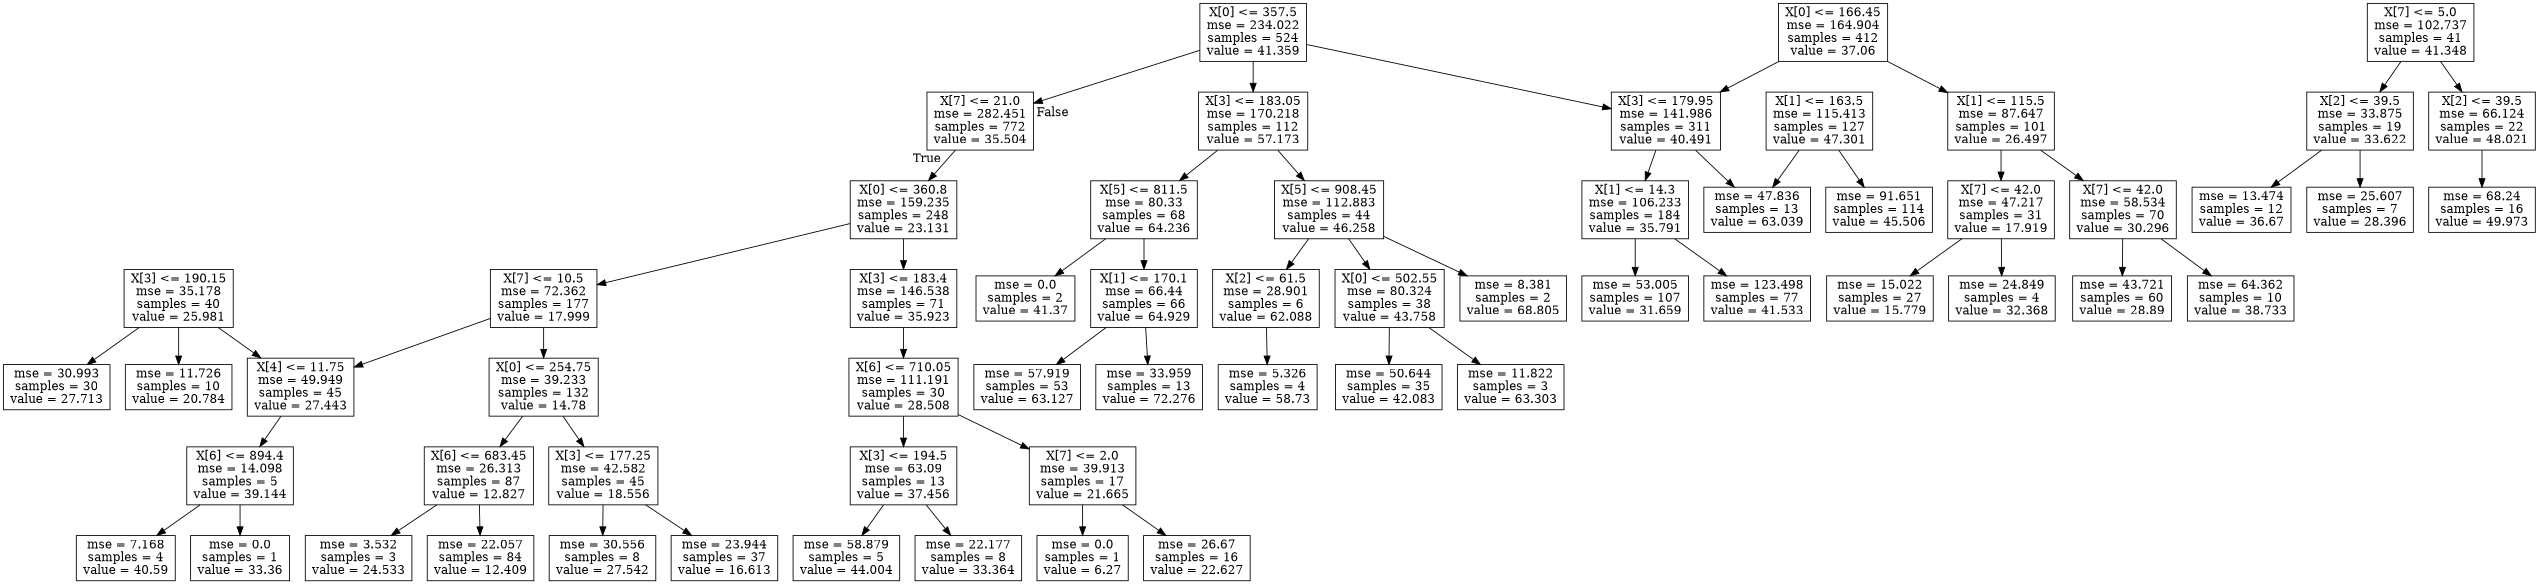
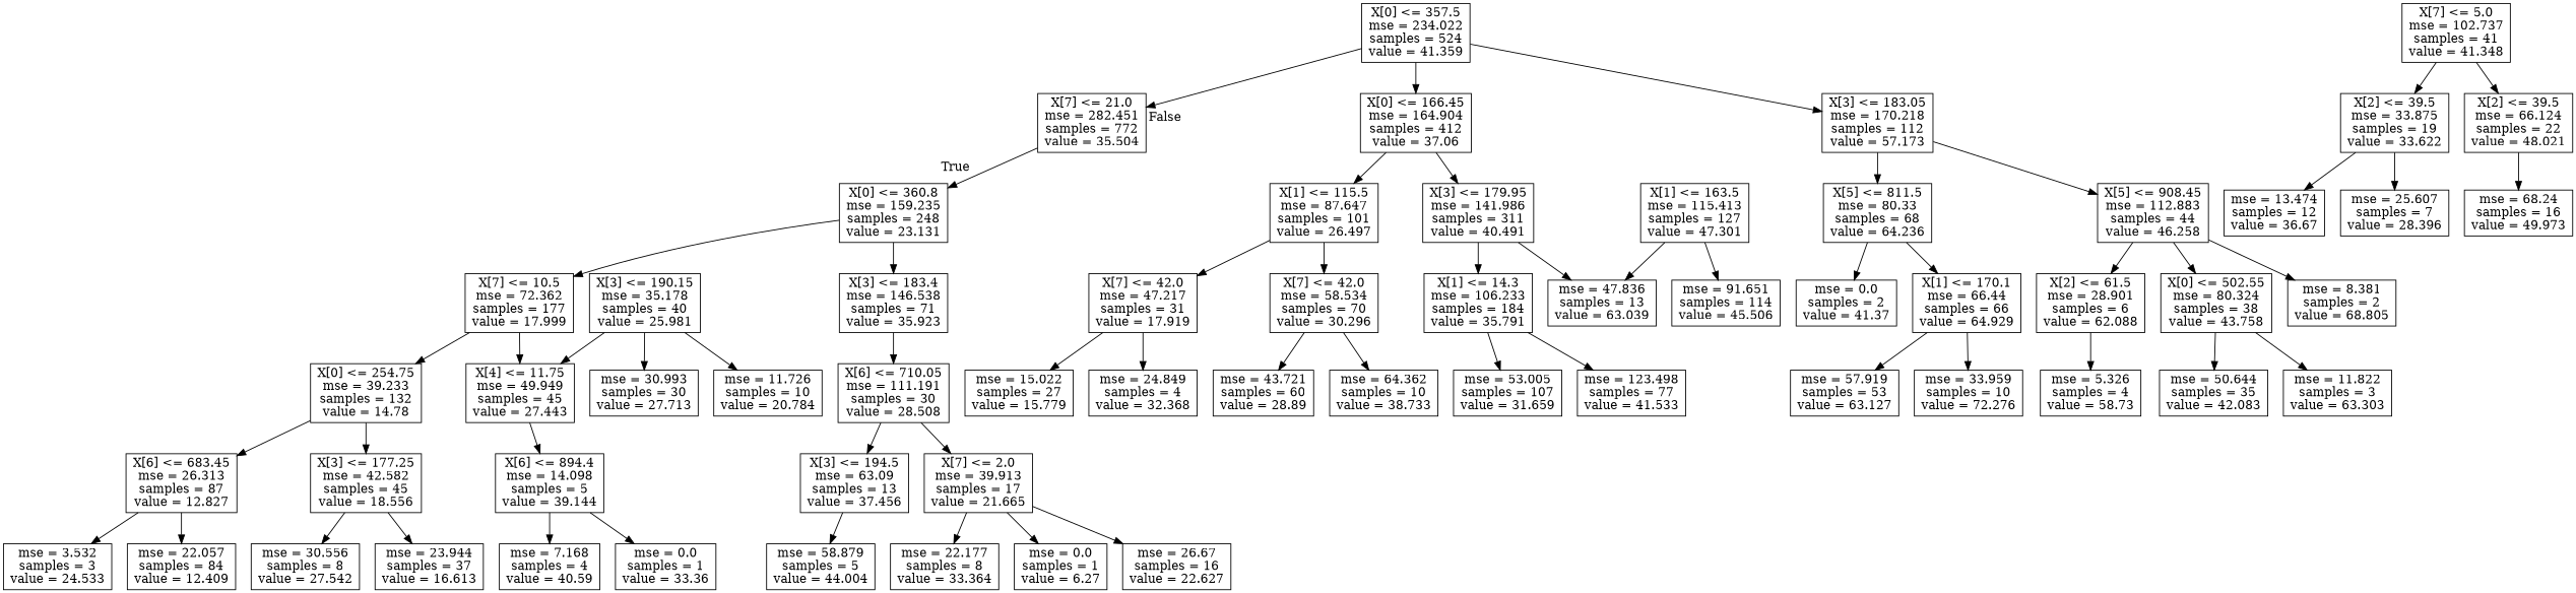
  digraph {
    node [shape=box]
    n1 [label="X[7] <= 21.0\nmse = 282.451\nsamples = 772\nvalue = 35.504"]
    n2 [label="X[0] <= 360.8\nmse = 159.235\nsamples = 248\nvalue = 23.131"]
    n3 [label="X[7] <= 10.5\nmse = 72.362\nsamples = 177\nvalue = 17.999"]
    n4 [label="X[3] <= 183.4\nmse = 146.538\nsamples = 71\nvalue = 35.923"]
    n5 [label="X[0] <= 357.5\nmse = 234.022\nsamples = 524\nvalue = 41.359"]
    n6 [label="X[0] <= 166.45\nmse = 164.904\nsamples = 412\nvalue = 37.06"]
    n7 [label="X[3] <= 183.05\nmse = 170.218\nsamples = 112\nvalue = 57.173"]
    n8 [label="X[0] <= 254.75\nmse = 39.233\nsamples = 132\nvalue = 14.78"]
    n9 [label="X[4] <= 11.75\nmse = 49.949\nsamples = 45\nvalue = 27.443"]
    n10 [label="X[6] <= 710.05\nmse = 111.191\nsamples = 30\nvalue = 28.508"]
    n11 [label="X[6] <= 683.45\nmse = 26.313\nsamples = 87\nvalue = 12.827"]
    n12 [label="X[3] <= 177.25\nmse = 42.582\nsamples = 45\nvalue = 18.556"]
    n13 [label="X[6] <= 894.4\nmse = 14.098\nsamples = 5\nvalue = 39.144"]
    n14 [label="mse = 3.532\nsamples = 3\nvalue = 24.533"]
    n15 [label="mse = 22.057\nsamples = 84\nvalue = 12.409"]
    n16 [label="mse = 30.556\nsamples = 8\nvalue = 27.542"]
    n17 [label="mse = 23.944\nsamples = 37\nvalue = 16.613"]
    n18 [label="X[3] <= 190.15\nmse = 35.178\nsamples = 40\nvalue = 25.981"]
    n19 [label="mse = 30.993\nsamples = 30\nvalue = 27.713"]
    n20 [label="mse = 11.726\nsamples = 10\nvalue = 20.784"]
    n21 [label="mse = 7.168\nsamples = 4\nvalue = 40.59"]
    n22 [label="mse = 0.0\nsamples = 1\nvalue = 33.36"]
    n23 [label="X[7] <= 5.0\nmse = 102.737\nsamples = 41\nvalue = 41.348"]
    n24 [label="X[2] <= 39.5\nmse = 33.875\nsamples = 19\nvalue = 33.622"]
    n25 [label="X[2] <= 39.5\nmse = 66.124\nsamples = 22\nvalue = 48.021"]
    n26 [label="X[3] <= 194.5\nmse = 63.09\nsamples = 13\nvalue = 37.456"]
    n27 [label="X[7] <= 2.0\nmse = 39.913\nsamples = 17\nvalue = 21.665"]
    n28 [label="mse = 13.474\nsamples = 12\nvalue = 36.67"]
    n29 [label="mse = 25.607\nsamples = 7\nvalue = 28.396"]
    n30 [label="mse = 68.24\nsamples = 16\nvalue = 49.973"]
    n31 [label="mse = 58.879\nsamples = 5\nvalue = 44.004"]
    n32 [label="mse = 22.177\nsamples = 8\nvalue = 33.364"]
    n33 [label="mse = 0.0\nsamples = 1\nvalue = 6.27"]
    n34 [label="mse = 26.67\nsamples = 16\nvalue = 22.627"]
    n35 [label="X[1] <= 115.5\nmse = 87.647\nsamples = 101\nvalue = 26.497"]
    n36 [label="X[3] <= 179.95\nmse = 141.986\nsamples = 311\nvalue = 40.491"]
    n37 [label="X[5] <= 811.5\nmse = 80.33\nsamples = 68\nvalue = 64.236"]
    n38 [label="X[5] <= 908.45\nmse = 112.883\nsamples = 44\nvalue = 46.258"]
    n39 [label="X[7] <= 42.0\nmse = 47.217\nsamples = 31\nvalue = 17.919"]
    n40 [label="X[7] <= 42.0\nmse = 58.534\nsamples = 70\nvalue = 30.296"]
    n41 [label="X[1] <= 14.3\nmse = 106.233\nsamples = 184\nvalue = 35.791"]
    n42 [label="mse = 47.836\nsamples = 13\nvalue = 63.039"]
    n43 [label="mse = 15.022\nsamples = 27\nvalue = 15.779"]
    n44 [label="mse = 24.849\nsamples = 4\nvalue = 32.368"]
    n45 [label="mse = 43.721\nsamples = 60\nvalue = 28.89"]
    n46 [label="mse = 64.362\nsamples = 10\nvalue = 38.733"]
    n47 [label="X[1] <= 163.5\nmse = 115.413\nsamples = 127\nvalue = 47.301"]
    n48 [label="mse = 91.651\nsamples = 114\nvalue = 45.506"]
    n49 [label="mse = 53.005\nsamples = 107\nvalue = 31.659"]
    n50 [label="mse = 123.498\nsamples = 77\nvalue = 41.533"]
    n51 [label="mse = 0.0\nsamples = 2\nvalue = 41.37"]
    n52 [label="X[1] <= 170.1\nmse = 66.44\nsamples = 66\nvalue = 64.929"]
    n53 [label="X[2] <= 61.5\nmse = 28.901\nsamples = 6\nvalue = 62.088"]
    n54 [label="X[0] <= 502.55\nmse = 80.324\nsamples = 38\nvalue = 43.758"]
    n55 [label="mse = 8.381\nsamples = 2\nvalue = 68.805"]
    n56 [label="mse = 57.919\nsamples = 53\nvalue = 63.127"]
-   n57 [label="mse = 33.959\nsamples = 13\nvalue = 72.276"]
+   n57 [label="mse = 33.959\nsamples = 10\nvalue = 72.276"]
    n58 [label="mse = 5.326\nsamples = 4\nvalue = 58.73"]
    n59 [label="mse = 50.644\nsamples = 35\nvalue = 42.083"]
    n60 [label="mse = 11.822\nsamples = 3\nvalue = 63.303"]
    n1 -> n2 [headlabel=True labelangle=45 labeldistance=2.5]
    n2 -> n3
    n2 -> n4
    n3 -> n8
    n3 -> n9
    n4 -> n10
    n5 -> n1 [headlabel=False labelangle=-45 labeldistance=2.5]
-   n5 -> n36
+   n5 -> n6
    n5 -> n7
    n6 -> n35
    n6 -> n36
    n7 -> n37
    n7 -> n38
    n8 -> n11
    n8 -> n12
    n9 -> n13
    n10 -> n26
    n10 -> n27
    n11 -> n14
    n11 -> n15
    n12 -> n16
    n12 -> n17
    n13 -> n21
    n13 -> n22
    n18 -> n9
    n18 -> n19
    n18 -> n20
    n23 -> n24
    n23 -> n25
    n24 -> n28
    n24 -> n29
    n25 -> n30
    n26 -> n31
-   n26 -> n32
+   n27 -> n32
    n27 -> n33
    n27 -> n34
    n35 -> n39
    n35 -> n40
    n36 -> n41
    n36 -> n42
    n37 -> n51
    n37 -> n52
    n38 -> n53
    n38 -> n54
    n38 -> n55
    n39 -> n43
    n39 -> n44
    n40 -> n45
    n40 -> n46
    n41 -> n49
    n41 -> n50
    n47 -> n42
    n47 -> n48
    n52 -> n56
    n52 -> n57
    n53 -> n58
    n54 -> n59
    n54 -> n60
  }
